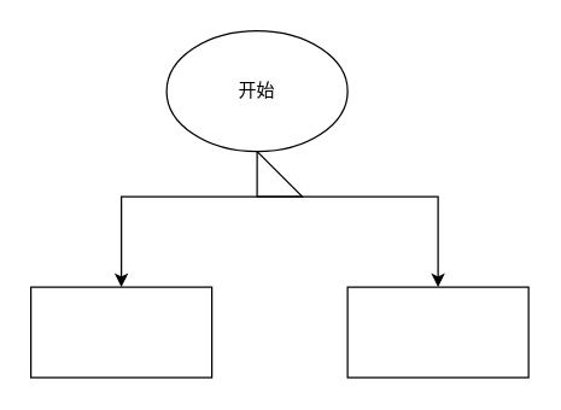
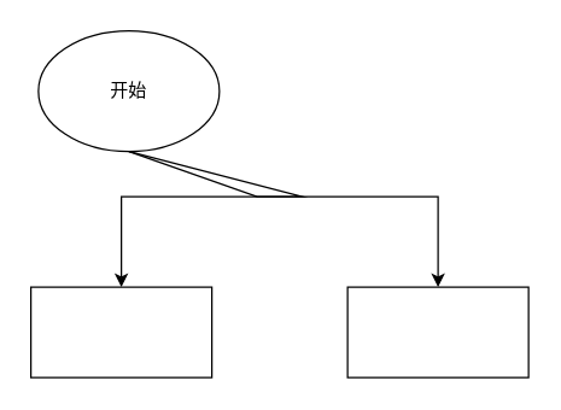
  <mxCell id="0" />
  <mxCell id="1" parent="0" />
- <mxCell id="2" value="开始" style="ellipse;whiteSpace=wrap;html=1;" vertex="1" parent="1"><mxGeometry x="110" y="20" width="120" height="80" as="geometry" /></mxCell>
+ <mxCell id="2" value="开始" style="ellipse;whiteSpace=wrap;html=1;" vertex="1" parent="1"><mxGeometry x="25" y="20" width="120" height="80" as="geometry" /></mxCell>
  <mxCell id="3" value="" style="rounded=0;whiteSpace=wrap;html=1;" vertex="1" parent="1"><mxGeometry x="20" y="190" width="120" height="60" as="geometry" /></mxCell>
  <mxCell id="4" value="" style="endArrow=classic;html=1;rounded=0;exitX=0.5;exitY=1;exitDx=0;exitDy=0;entryX=0.5;entryY=0;entryDx=0;entryDy=0;" edge="1" parent="1" source="2" target="3"><mxGeometry width="50" height="50" relative="1" as="geometry"><mxPoint x="170" y="110" as="sourcePoint" /><mxPoint x="220" y="60" as="targetPoint" /><Array as="points"><mxPoint x="200" y="130" /><mxPoint x="80" y="130" /></Array></mxGeometry></mxCell>
  <mxCell id="5" value="" style="rounded=0;whiteSpace=wrap;html=1;" vertex="1" parent="1"><mxGeometry x="230" y="190" width="120" height="60" as="geometry" /></mxCell>
  <mxCell id="6" value="" style="endArrow=classic;html=1;rounded=0;exitX=0.5;exitY=1;exitDx=0;exitDy=0;entryX=0.5;entryY=0;entryDx=0;entryDy=0;" edge="1" parent="1" source="2" target="5"><mxGeometry width="50" height="50" relative="1" as="geometry"><mxPoint x="210" y="100" as="sourcePoint" /><mxPoint x="90" y="190" as="targetPoint" /><Array as="points"><mxPoint x="170" y="130" /><mxPoint x="290" y="130" /></Array></mxGeometry></mxCell>
